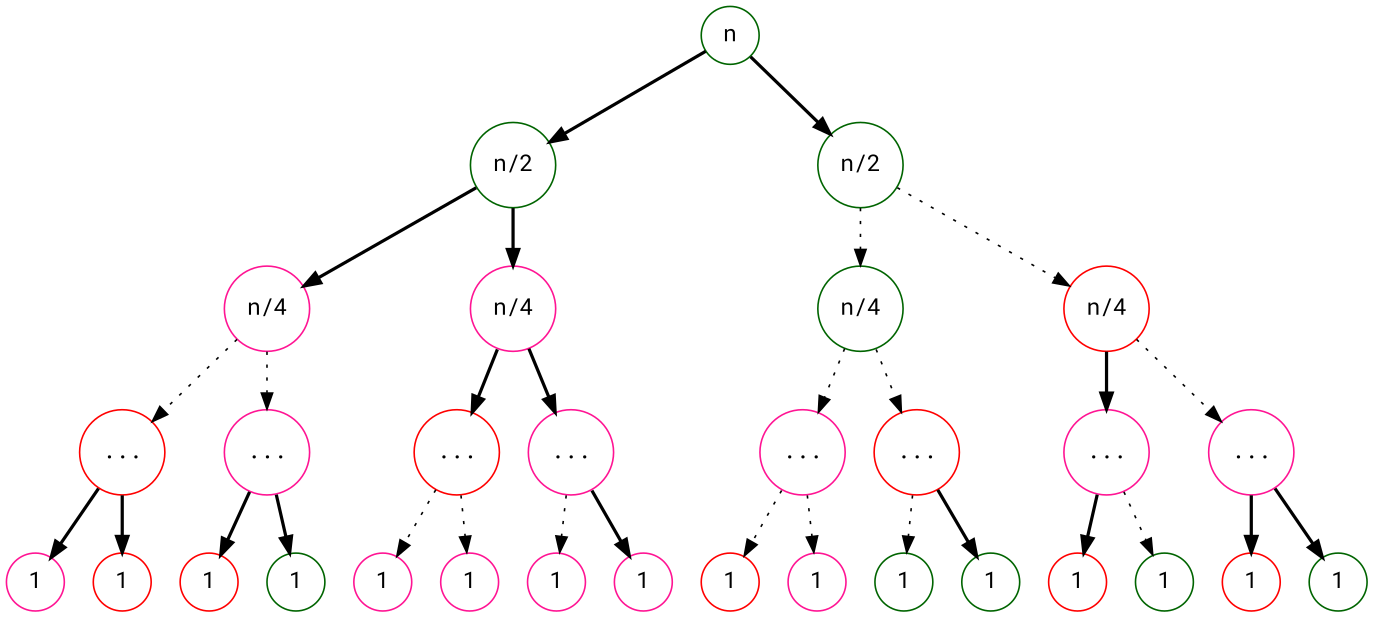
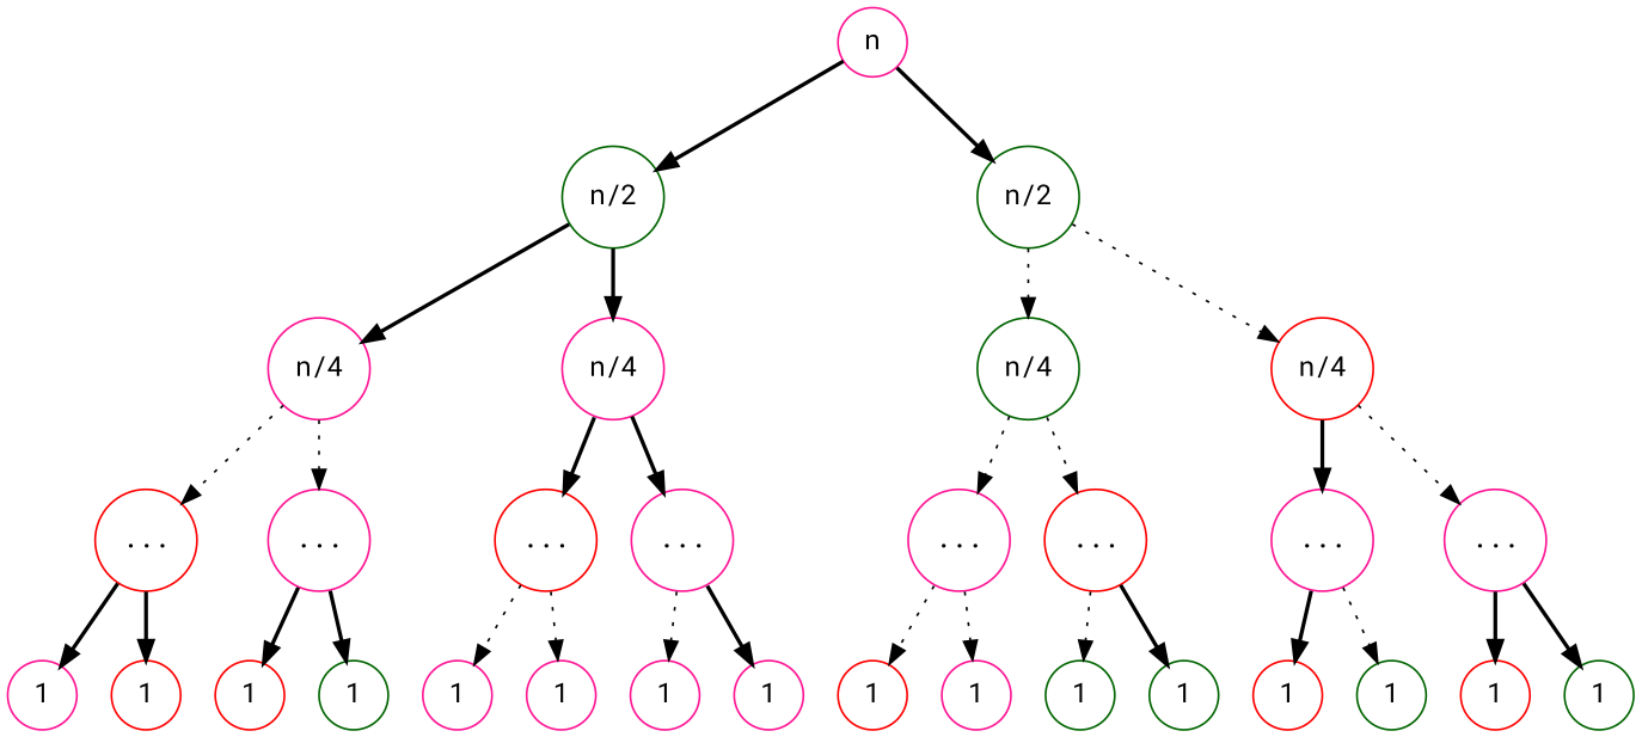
  strict digraph {
    fontname="Roboto Mono"
    node [shape=circle color=deeppink fontname="Roboto Mono"]
    edge [style=bold fontname="Roboto Mono"]
    n1 [label="n/2" color=darkgreen]
    n2 [label="n/4"]
    n3 [label="n/4"]
    n4 [label="n/2" color=darkgreen]
    n5 [label="n/4" color=darkgreen]
    n6 [label="n/4" color=red]
-   n [color=darkgreen]
+   n
    n8 [label="..." color=red]
    n9 [label="..."]
    n10 [label="..." color=red]
    n11 [label="..."]
    n12 [label="..."]
    n13 [label="..." color=red]
    n14 [label="..."]
    n15 [label="..."]
    n16 [label=1]
    n17 [label=1 color=red]
    n18 [label=1 color=red]
    n19 [label=1 color=darkgreen]
    n20 [label=1]
    n21 [label=1]
    n22 [label=1]
    n23 [label=1]
    n24 [label=1 color=red]
    n25 [label=1]
    n26 [label=1 color=darkgreen]
    n27 [label=1 color=darkgreen]
    n28 [label=1 color=red]
    n29 [label=1 color=darkgreen]
    n30 [label=1 color=red]
    n31 [label=1 color=darkgreen]
    n1 -> n2
    n1 -> n3
    n2 -> n8 [style=dotted]
    n2 -> n9 [style=dotted]
    n3 -> n10
    n3 -> n11
    n4 -> n5 [style=dotted]
    n4 -> n6 [style=dotted]
    n5 -> n12 [style=dotted]
    n5 -> n13 [style=dotted]
    n6 -> n14
    n6 -> n15 [style=dotted]
    n -> n1
    n -> n4
    n8 -> n16
    n8 -> n17
    n9 -> n18
    n9 -> n19
    n10 -> n20 [style=dotted]
    n10 -> n21 [style=dotted]
    n11 -> n22 [style=dotted]
    n11 -> n23
    n12 -> n24 [style=dotted]
    n12 -> n25 [style=dotted]
    n13 -> n26 [style=dotted]
    n13 -> n27
    n14 -> n28
    n14 -> n29 [style=dotted]
    n15 -> n30
    n15 -> n31
  }
